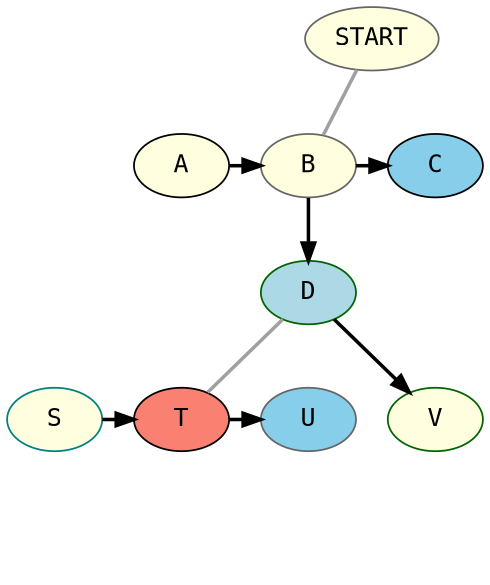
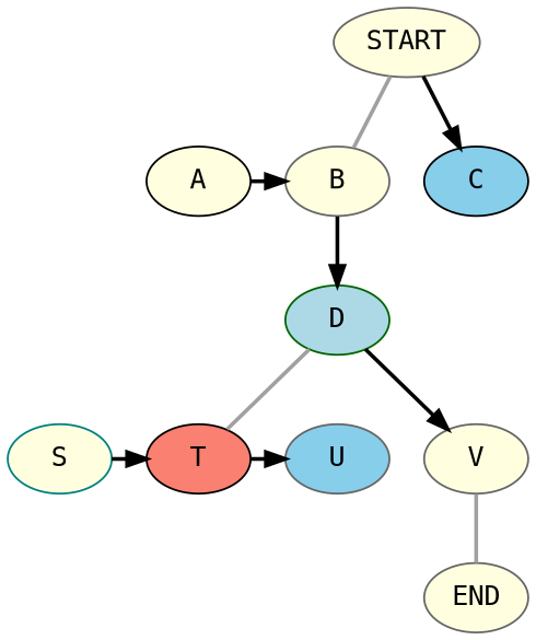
  digraph {
    fontname="DejaVu Sans Mono"
    rankdir=TB
    node [color=gray40 fillcolor=lightyellow fontname="DejaVu Sans Mono" style=filled]
    edge [fontname="DejaVu Sans Mono" style=bold]
    A [color=black]
    B
    C [color=black fillcolor=skyblue]
    D [color=darkgreen fillcolor=lightblue]
    S [color=teal]
    T [color=black fillcolor=salmon]
    U [fillcolor=skyblue]
-   V [color=darkgreen]
+   V
+   END
    START
    subgraph sub_1 {
      D
      subgraph sub_2 {
        rank=same
        A
        B
        C
      }
    }
    subgraph sub_3 {
      V
      subgraph sub_4 {
        rank=same
        S
        T
        U
      }
    }
    A -> B
-   B -> C
+   START -> C
    B -> D
    D -> T [arrowhead=none color="#a0a0a0"]
    D -> V
    S -> T
    T -> U
+   V -> END [arrowhead=none color="#a0a0a0"]
    START -> B [arrowhead=none color="#a0a0a0"]
  }
